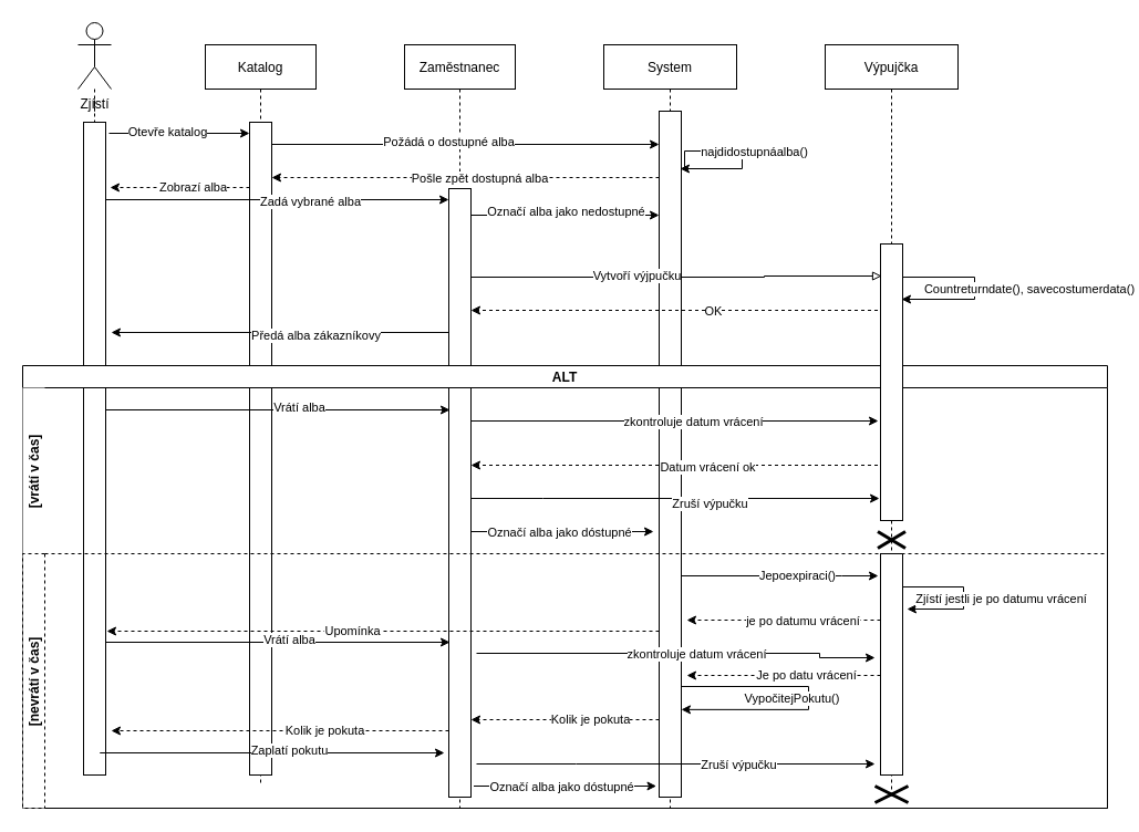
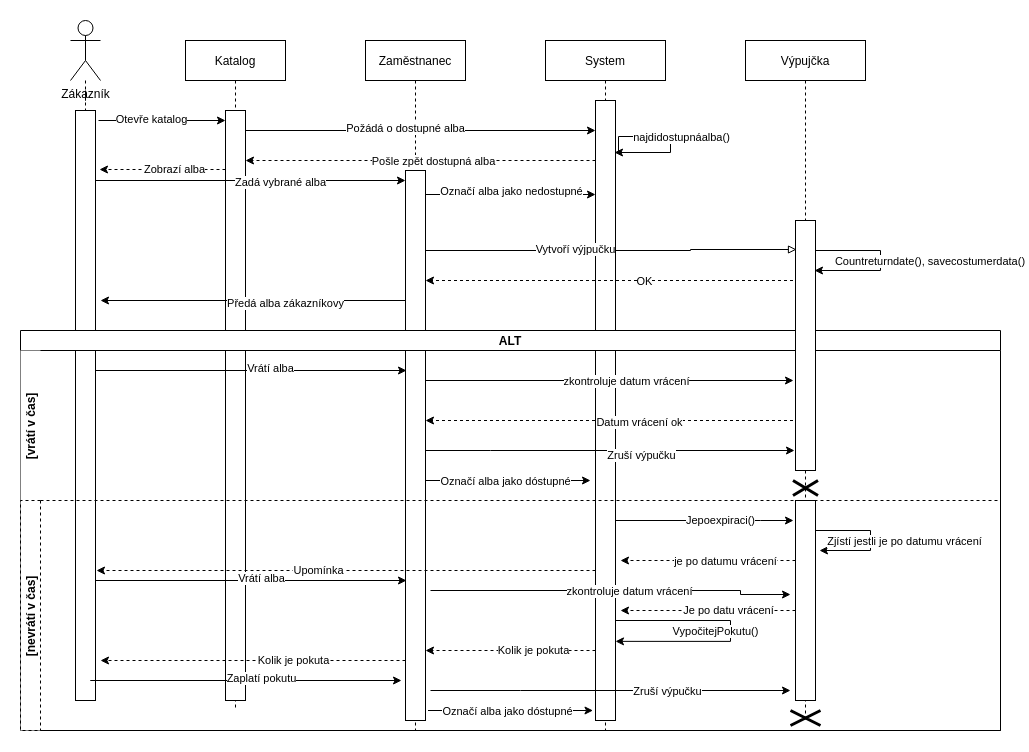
  <mxCell id="0" />
  <mxCell id="1" parent="0" />
  <mxCell id="2" value="Katalog" style="shape=umlLifeline;perimeter=lifelinePerimeter;container=1;collapsible=0;recursiveResize=0;rounded=0;shadow=0;strokeWidth=1;" parent="1" vertex="1"><mxGeometry x="185" y="40" width="100" height="670" as="geometry" /></mxCell>
  <mxCell id="3" value="" style="whiteSpace=wrap;html=1;verticalAlign=top;" vertex="1" parent="2"><mxGeometry x="40" y="70" width="20" height="590" as="geometry" /></mxCell>
  <mxCell id="4" value="Zaměstnanec" style="shape=umlLifeline;perimeter=lifelinePerimeter;container=1;collapsible=0;recursiveResize=0;rounded=0;shadow=0;strokeWidth=1;" parent="1" vertex="1"><mxGeometry x="365" y="40" width="100" height="690" as="geometry" /></mxCell>
  <mxCell id="5" value="" style="rounded=0;whiteSpace=wrap;html=1;" vertex="1" parent="4"><mxGeometry x="40" y="130" width="20" height="550" as="geometry" /></mxCell>
  <mxCell id="6" value="" style="edgeStyle=orthogonalEdgeStyle;rounded=0;orthogonalLoop=1;jettySize=auto;html=1;" edge="1" parent="1" target="3"><mxGeometry relative="1" as="geometry"><mxPoint x="98" y="120" as="sourcePoint" /><Array as="points"><mxPoint x="98" y="120" /></Array></mxGeometry></mxCell>
  <mxCell id="7" value="Otevře katalog" style="edgeLabel;html=1;align=center;verticalAlign=middle;resizable=0;points=[];" vertex="1" connectable="0" parent="6"><mxGeometry x="-0.185" y="2" relative="1" as="geometry"><mxPoint as="offset" /></mxGeometry></mxCell>
  <mxCell id="8" value="" style="edgeStyle=orthogonalEdgeStyle;rounded=0;orthogonalLoop=1;jettySize=auto;html=1;exitX=1;exitY=0.213;exitDx=0;exitDy=0;exitPerimeter=0;" edge="1" parent="1" source="26" target="5"><mxGeometry relative="1" as="geometry"><mxPoint x="110" y="180" as="sourcePoint" /><mxPoint x="400" y="200" as="targetPoint" /><Array as="points"><mxPoint x="95" y="180" /></Array></mxGeometry></mxCell>
  <mxCell id="9" value="Zadá vybrané alba" style="edgeLabel;html=1;align=center;verticalAlign=middle;resizable=0;points=[];" vertex="1" connectable="0" parent="8"><mxGeometry x="0.313" y="-1" relative="1" as="geometry"><mxPoint as="offset" /></mxGeometry></mxCell>
  <mxCell id="10" value="" style="edgeStyle=orthogonalEdgeStyle;rounded=0;orthogonalLoop=1;jettySize=auto;html=1;startArrow=none;startFill=0;endArrow=none;endFill=0;dashed=1;" edge="1" parent="1" source="11" target="26"><mxGeometry relative="1" as="geometry" /></mxCell>
- <mxCell id="11" value="Zjístí" style="shape=umlActor;verticalLabelPosition=bottom;verticalAlign=top;html=1;outlineConnect=0;" vertex="1" parent="1"><mxGeometry x="70" y="20" width="30" height="60" as="geometry" /></mxCell>
+ <mxCell id="11" value="Zákazník" style="shape=umlActor;verticalLabelPosition=bottom;verticalAlign=top;html=1;outlineConnect=0;" vertex="1" parent="1"><mxGeometry x="70" y="20" width="30" height="60" as="geometry" /></mxCell>
  <mxCell id="12" value="System" style="shape=umlLifeline;perimeter=lifelinePerimeter;container=1;collapsible=0;recursiveResize=0;rounded=0;shadow=0;strokeWidth=1;" vertex="1" parent="1"><mxGeometry x="545" y="40" width="120" height="690" as="geometry" /></mxCell>
  <mxCell id="13" value="" style="whiteSpace=wrap;html=1;rounded=0;" vertex="1" parent="12"><mxGeometry x="50" y="60" width="20" height="620" as="geometry" /></mxCell>
  <mxCell id="14" style="edgeStyle=orthogonalEdgeStyle;rounded=0;orthogonalLoop=1;jettySize=auto;html=1;startArrow=none;startFill=0;endArrow=classic;endFill=1;exitX=1.15;exitY=0.082;exitDx=0;exitDy=0;exitPerimeter=0;" edge="1" parent="12" source="13"><mxGeometry relative="1" as="geometry"><mxPoint x="69" y="112" as="targetPoint" /><Array as="points"><mxPoint x="73" y="96" /><mxPoint x="125" y="96" /><mxPoint x="125" y="112" /><mxPoint x="69" y="112" /></Array></mxGeometry></mxCell>
  <mxCell id="15" value="najdidostupnáalba()" style="edgeLabel;html=1;align=center;verticalAlign=middle;resizable=0;points=[];" vertex="1" connectable="0" parent="14"><mxGeometry x="-0.402" relative="1" as="geometry"><mxPoint x="35" as="offset" /></mxGeometry></mxCell>
  <mxCell id="16" value="" style="edgeStyle=orthogonalEdgeStyle;rounded=0;orthogonalLoop=1;jettySize=auto;html=1;dashed=1;" edge="1" parent="1" source="3"><mxGeometry relative="1" as="geometry"><mxPoint x="99" y="169" as="targetPoint" /><Array as="points"><mxPoint x="120" y="169" /><mxPoint x="120" y="169" /></Array></mxGeometry></mxCell>
  <mxCell id="17" value="Zobrazí alba" style="edgeLabel;html=1;align=center;verticalAlign=middle;resizable=0;points=[];" vertex="1" connectable="0" parent="16"><mxGeometry x="-0.17" y="-1" relative="1" as="geometry"><mxPoint as="offset" /></mxGeometry></mxCell>
  <mxCell id="18" style="edgeStyle=orthogonalEdgeStyle;rounded=0;orthogonalLoop=1;jettySize=auto;html=1;" edge="1" parent="1" source="3"><mxGeometry relative="1" as="geometry"><mxPoint x="595" y="130" as="targetPoint" /><Array as="points"><mxPoint x="420" y="130" /><mxPoint x="420" y="130" /></Array></mxGeometry></mxCell>
  <mxCell id="19" value="Požádá o dostupné alba" style="edgeLabel;html=1;align=center;verticalAlign=middle;resizable=0;points=[];" vertex="1" connectable="0" parent="18"><mxGeometry x="-0.091" y="3" relative="1" as="geometry"><mxPoint as="offset" /></mxGeometry></mxCell>
  <mxCell id="20" style="edgeStyle=orthogonalEdgeStyle;rounded=0;orthogonalLoop=1;jettySize=auto;html=1;startArrow=none;startFill=0;endArrow=classic;endFill=1;dashed=1;" edge="1" parent="1" source="13"><mxGeometry relative="1" as="geometry"><mxPoint x="245" y="160" as="targetPoint" /><Array as="points"><mxPoint x="245" y="160" /></Array></mxGeometry></mxCell>
  <mxCell id="21" value="Pošle zpět dostupná alba" style="edgeLabel;html=1;align=center;verticalAlign=middle;resizable=0;points=[];" vertex="1" connectable="0" parent="20"><mxGeometry x="-0.069" relative="1" as="geometry"><mxPoint as="offset" /></mxGeometry></mxCell>
  <mxCell id="22" value="" style="edgeStyle=orthogonalEdgeStyle;rounded=0;orthogonalLoop=1;jettySize=auto;html=1;startArrow=none;startFill=0;endArrow=block;endFill=0;entryX=0.05;entryY=0.116;entryDx=0;entryDy=0;entryPerimeter=0;" edge="1" parent="1" source="5" target="59"><mxGeometry relative="1" as="geometry"><Array as="points"><mxPoint x="690" y="250" /></Array></mxGeometry></mxCell>
  <mxCell id="23" value="Vytvoří výjpučku" style="edgeLabel;html=1;align=center;verticalAlign=middle;resizable=0;points=[];" vertex="1" connectable="0" parent="22"><mxGeometry x="-0.2" y="2" relative="1" as="geometry"><mxPoint as="offset" /></mxGeometry></mxCell>
  <mxCell id="24" style="edgeStyle=orthogonalEdgeStyle;rounded=0;orthogonalLoop=1;jettySize=auto;html=1;startArrow=none;startFill=0;endArrow=classic;endFill=1;" edge="1" parent="1" source="26"><mxGeometry relative="1" as="geometry"><mxPoint x="406" y="370" as="targetPoint" /><Array as="points"><mxPoint x="406" y="370" /></Array></mxGeometry></mxCell>
  <mxCell id="25" value="Vrátí alba" style="edgeLabel;html=1;align=center;verticalAlign=middle;resizable=0;points=[];" vertex="1" connectable="0" parent="24"><mxGeometry x="0.119" y="3" relative="1" as="geometry"><mxPoint as="offset" /></mxGeometry></mxCell>
  <mxCell id="26" value="" style="whiteSpace=wrap;html=1;verticalAlign=top;" vertex="1" parent="1"><mxGeometry x="75" y="110" width="20" height="590" as="geometry" /></mxCell>
  <mxCell id="27" style="edgeStyle=orthogonalEdgeStyle;rounded=0;orthogonalLoop=1;jettySize=auto;html=1;startArrow=none;startFill=0;endArrow=classic;endFill=1;" edge="1" parent="1" source="5"><mxGeometry relative="1" as="geometry"><mxPoint x="595" y="194" as="targetPoint" /><Array as="points"><mxPoint x="500" y="194" /><mxPoint x="500" y="194" /></Array></mxGeometry></mxCell>
  <mxCell id="28" value="Označí alba jako nedostupné" style="edgeLabel;html=1;align=center;verticalAlign=middle;resizable=0;points=[];" vertex="1" connectable="0" parent="27"><mxGeometry x="0.131" y="1" relative="1" as="geometry"><mxPoint x="-11" y="-3" as="offset" /></mxGeometry></mxCell>
  <mxCell id="29" style="edgeStyle=orthogonalEdgeStyle;rounded=0;orthogonalLoop=1;jettySize=auto;html=1;startArrow=none;startFill=0;endArrow=classic;endFill=1;dashed=1;" edge="1" parent="1" source="58"><mxGeometry relative="1" as="geometry"><mxPoint x="425" y="280" as="targetPoint" /><Array as="points"><mxPoint x="700" y="280" /><mxPoint x="700" y="280" /></Array></mxGeometry></mxCell>
  <mxCell id="30" value="OK" style="edgeLabel;html=1;align=center;verticalAlign=middle;resizable=0;points=[];" vertex="1" connectable="0" parent="29"><mxGeometry x="-0.153" relative="1" as="geometry"><mxPoint as="offset" /></mxGeometry></mxCell>
  <mxCell id="31" style="edgeStyle=orthogonalEdgeStyle;rounded=0;orthogonalLoop=1;jettySize=auto;html=1;startArrow=none;startFill=0;endArrow=classic;endFill=1;" edge="1" parent="1" source="5"><mxGeometry relative="1" as="geometry"><mxPoint x="100" y="300" as="targetPoint" /><Array as="points"><mxPoint x="330" y="300" /><mxPoint x="330" y="300" /></Array></mxGeometry></mxCell>
  <mxCell id="32" value="Předá alba zákazníkovy" style="edgeLabel;html=1;align=center;verticalAlign=middle;resizable=0;points=[];" vertex="1" connectable="0" parent="31"><mxGeometry x="-0.207" y="2" relative="1" as="geometry"><mxPoint as="offset" /></mxGeometry></mxCell>
  <mxCell id="33" value="ALT" style="swimlane;childLayout=stackLayout;resizeParent=1;resizeParentMax=0;horizontal=1;startSize=20;horizontalStack=0;" vertex="1" parent="1"><mxGeometry x="20" y="330" width="980" height="400" as="geometry" /></mxCell>
  <mxCell id="34" value="[vrátí v čas]" style="swimlane;startSize=20;horizontal=0;strokeColor=none;" vertex="1" parent="33"><mxGeometry y="20" width="980" height="150" as="geometry" /></mxCell>
  <mxCell id="35" value="[nevrátí v čas]" style="swimlane;startSize=20;horizontal=0;dashed=1;" vertex="1" parent="33"><mxGeometry y="170" width="980" height="230" as="geometry" /></mxCell>
  <mxCell id="36" style="edgeStyle=orthogonalEdgeStyle;rounded=0;orthogonalLoop=1;jettySize=auto;html=1;startArrow=none;startFill=0;endArrow=classic;endFill=1;" edge="1" parent="35"><mxGeometry relative="1" as="geometry"><mxPoint x="75" y="100" as="sourcePoint" /><mxPoint x="386" y="80" as="targetPoint" /><Array as="points"><mxPoint x="75" y="80" /><mxPoint x="386" y="80" /></Array></mxGeometry></mxCell>
  <mxCell id="37" value="Vrátí alba" style="edgeLabel;html=1;align=center;verticalAlign=middle;resizable=0;points=[];" vertex="1" connectable="0" parent="36"><mxGeometry x="0.119" y="3" relative="1" as="geometry"><mxPoint as="offset" /></mxGeometry></mxCell>
  <mxCell id="38" style="edgeStyle=orthogonalEdgeStyle;rounded=0;orthogonalLoop=1;jettySize=auto;html=1;startArrow=none;startFill=0;endArrow=classic;endFill=1;" edge="1" parent="35"><mxGeometry relative="1" as="geometry"><mxPoint x="770" y="94" as="targetPoint" /><mxPoint x="410" y="90" as="sourcePoint" /><Array as="points"><mxPoint x="720" y="90" /><mxPoint x="720" y="94" /></Array></mxGeometry></mxCell>
  <mxCell id="39" value="zkontroluje datum vrácení" style="edgeLabel;html=1;align=center;verticalAlign=middle;resizable=0;points=[];" vertex="1" connectable="0" parent="38"><mxGeometry x="0.236" y="-1" relative="1" as="geometry"><mxPoint x="-27" y="-1" as="offset" /></mxGeometry></mxCell>
  <mxCell id="40" style="edgeStyle=orthogonalEdgeStyle;rounded=0;orthogonalLoop=1;jettySize=auto;html=1;startArrow=none;startFill=0;endArrow=classic;endFill=1;entryX=1;entryY=0.967;entryDx=0;entryDy=0;entryPerimeter=0;" edge="1" parent="35"><mxGeometry relative="1" as="geometry"><mxPoint x="595" y="140.86" as="targetPoint" /><mxPoint x="595" y="120" as="sourcePoint" /><Array as="points"><mxPoint x="710" y="120" /><mxPoint x="710" y="141" /></Array></mxGeometry></mxCell>
  <mxCell id="41" value="VypočitejPokutu()" style="edgeLabel;html=1;align=center;verticalAlign=middle;resizable=0;points=[];" vertex="1" connectable="0" parent="40"><mxGeometry x="-0.211" y="-3" relative="1" as="geometry"><mxPoint y="7" as="offset" /></mxGeometry></mxCell>
  <mxCell id="42" style="edgeStyle=orthogonalEdgeStyle;rounded=0;orthogonalLoop=1;jettySize=auto;html=1;startArrow=none;startFill=0;endArrow=classic;endFill=1;dashed=1;" edge="1" parent="35"><mxGeometry relative="1" as="geometry"><mxPoint x="575" y="150" as="sourcePoint" /><mxPoint x="405" y="150" as="targetPoint" /><Array as="points"><mxPoint x="405" y="150" /></Array></mxGeometry></mxCell>
  <mxCell id="43" value="Kolik je pokuta" style="edgeLabel;html=1;align=center;verticalAlign=middle;resizable=0;points=[];" vertex="1" connectable="0" parent="42"><mxGeometry x="-0.259" y="-1" relative="1" as="geometry"><mxPoint as="offset" /></mxGeometry></mxCell>
  <mxCell id="44" style="edgeStyle=orthogonalEdgeStyle;rounded=0;orthogonalLoop=1;jettySize=auto;html=1;startArrow=none;startFill=0;endArrow=classic;endFill=1;dashed=1;" edge="1" parent="35"><mxGeometry relative="1" as="geometry"><mxPoint x="385" y="160" as="sourcePoint" /><mxPoint x="80" y="160" as="targetPoint" /><Array as="points"><mxPoint x="80" y="160" /></Array></mxGeometry></mxCell>
  <mxCell id="45" value="Kolik je pokuta" style="edgeLabel;html=1;align=center;verticalAlign=middle;resizable=0;points=[];" vertex="1" connectable="0" parent="44"><mxGeometry x="-0.259" y="-1" relative="1" as="geometry"><mxPoint as="offset" /></mxGeometry></mxCell>
  <mxCell id="46" style="edgeStyle=orthogonalEdgeStyle;rounded=0;orthogonalLoop=1;jettySize=auto;html=1;startArrow=none;startFill=0;endArrow=classic;endFill=1;" edge="1" parent="35"><mxGeometry relative="1" as="geometry"><mxPoint x="80" y="180" as="sourcePoint" /><mxPoint x="381" y="180" as="targetPoint" /><Array as="points"><mxPoint x="70" y="180" /><mxPoint x="381" y="180" /></Array></mxGeometry></mxCell>
  <mxCell id="47" value="Zaplatí pokutu" style="edgeLabel;html=1;align=center;verticalAlign=middle;resizable=0;points=[];" vertex="1" connectable="0" parent="46"><mxGeometry x="0.119" y="3" relative="1" as="geometry"><mxPoint as="offset" /></mxGeometry></mxCell>
  <mxCell id="48" style="edgeStyle=orthogonalEdgeStyle;rounded=0;orthogonalLoop=1;jettySize=auto;html=1;startArrow=none;startFill=0;endArrow=classic;endFill=1;entryX=-0.05;entryY=0.92;entryDx=0;entryDy=0;entryPerimeter=0;" edge="1" parent="35"><mxGeometry relative="1" as="geometry"><mxPoint x="770" y="190" as="targetPoint" /><mxPoint x="410" y="190" as="sourcePoint" /><Array as="points"><mxPoint x="500" y="190" /><mxPoint x="500" y="190" /></Array></mxGeometry></mxCell>
  <mxCell id="49" value="Zruší výpučku" style="edgeLabel;html=1;align=center;verticalAlign=middle;resizable=0;points=[];" vertex="1" connectable="0" parent="48"><mxGeometry x="0.164" y="-4" relative="1" as="geometry"><mxPoint x="26" y="-4" as="offset" /></mxGeometry></mxCell>
  <mxCell id="50" style="edgeStyle=orthogonalEdgeStyle;rounded=0;orthogonalLoop=1;jettySize=auto;html=1;startArrow=none;startFill=0;endArrow=classic;endFill=1;" edge="1" parent="35"><mxGeometry relative="1" as="geometry"><mxPoint x="407.5" y="210" as="sourcePoint" /><mxPoint x="572.5" y="210" as="targetPoint" /><Array as="points"><mxPoint x="452.5" y="210" /><mxPoint x="452.5" y="210" /></Array></mxGeometry></mxCell>
  <mxCell id="51" value="Označí alba jako dóstupné" style="edgeLabel;html=1;align=center;verticalAlign=middle;resizable=0;points=[];" vertex="1" connectable="0" parent="50"><mxGeometry x="0.166" y="-2" relative="1" as="geometry"><mxPoint x="-17" y="-2" as="offset" /></mxGeometry></mxCell>
  <mxCell id="52" style="edgeStyle=orthogonalEdgeStyle;rounded=0;orthogonalLoop=1;jettySize=auto;html=1;startArrow=none;startFill=0;endArrow=classic;endFill=1;" edge="1" parent="1" source="5"><mxGeometry relative="1" as="geometry"><mxPoint x="793" y="380" as="targetPoint" /><Array as="points"><mxPoint x="793" y="380" /></Array></mxGeometry></mxCell>
  <mxCell id="53" value="zkontroluje datum vrácení" style="edgeLabel;html=1;align=center;verticalAlign=middle;resizable=0;points=[];" vertex="1" connectable="0" parent="52"><mxGeometry x="0.236" y="-1" relative="1" as="geometry"><mxPoint x="-27" y="-1" as="offset" /></mxGeometry></mxCell>
  <mxCell id="54" style="edgeStyle=orthogonalEdgeStyle;rounded=0;orthogonalLoop=1;jettySize=auto;html=1;startArrow=none;startFill=0;endArrow=classic;endFill=1;dashed=1;" edge="1" parent="1" source="58" target="5"><mxGeometry relative="1" as="geometry"><mxPoint x="430" y="420" as="targetPoint" /><mxPoint x="595" y="410" as="sourcePoint" /><Array as="points"><mxPoint x="500" y="420" /><mxPoint x="500" y="420" /></Array></mxGeometry></mxCell>
  <mxCell id="55" value="Datum vrácení ok" style="edgeLabel;html=1;align=center;verticalAlign=middle;resizable=0;points=[];" vertex="1" connectable="0" parent="54"><mxGeometry x="-0.127" y="1" relative="1" as="geometry"><mxPoint as="offset" /></mxGeometry></mxCell>
  <mxCell id="56" style="edgeStyle=orthogonalEdgeStyle;rounded=0;orthogonalLoop=1;jettySize=auto;html=1;startArrow=none;startFill=0;endArrow=classic;endFill=1;entryX=-0.05;entryY=0.92;entryDx=0;entryDy=0;entryPerimeter=0;" edge="1" parent="1" source="5" target="59"><mxGeometry relative="1" as="geometry"><mxPoint x="595" y="450" as="targetPoint" /><Array as="points"><mxPoint x="490" y="450" /><mxPoint x="490" y="450" /></Array></mxGeometry></mxCell>
  <mxCell id="57" value="Zruší výpučku" style="edgeLabel;html=1;align=center;verticalAlign=middle;resizable=0;points=[];" vertex="1" connectable="0" parent="56"><mxGeometry x="0.164" y="-4" relative="1" as="geometry"><mxPoint as="offset" /></mxGeometry></mxCell>
  <mxCell id="58" value="Výpujčka" style="shape=umlLifeline;perimeter=lifelinePerimeter;container=1;collapsible=0;recursiveResize=0;rounded=0;shadow=0;strokeWidth=1;" vertex="1" parent="1"><mxGeometry x="745" y="40" width="120" height="680" as="geometry" /></mxCell>
  <mxCell id="59" value="" style="rounded=0;whiteSpace=wrap;html=1;" vertex="1" parent="58"><mxGeometry x="50" y="180" width="20" height="250" as="geometry" /></mxCell>
  <mxCell id="60" style="edgeStyle=orthogonalEdgeStyle;rounded=0;orthogonalLoop=1;jettySize=auto;html=1;startArrow=none;startFill=0;endArrow=classic;endFill=1;" edge="1" parent="58" source="59"><mxGeometry relative="1" as="geometry"><mxPoint x="69" y="230" as="targetPoint" /><Array as="points"><mxPoint x="135" y="210" /><mxPoint x="135" y="230" /></Array></mxGeometry></mxCell>
  <mxCell id="61" value="Countreturndate(), savecostumerdata()&amp;nbsp;" style="edgeLabel;html=1;align=center;verticalAlign=middle;resizable=0;points=[];" vertex="1" connectable="0" parent="60"><mxGeometry x="0.306" relative="1" as="geometry"><mxPoint x="64" y="-10" as="offset" /></mxGeometry></mxCell>
  <mxCell id="62" value="" style="shape=umlDestroy;whiteSpace=wrap;html=1;strokeWidth=3;" vertex="1" parent="1"><mxGeometry x="792.5" y="480" width="25" height="15" as="geometry" /></mxCell>
  <mxCell id="63" style="edgeStyle=orthogonalEdgeStyle;rounded=0;orthogonalLoop=1;jettySize=auto;html=1;startArrow=none;startFill=0;endArrow=classic;endFill=1;" edge="1" parent="1" source="69"><mxGeometry relative="1" as="geometry"><mxPoint x="819" y="550" as="targetPoint" /><Array as="points"><mxPoint x="870" y="530" /><mxPoint x="870" y="550" /><mxPoint x="819" y="550" /></Array></mxGeometry></mxCell>
  <mxCell id="64" value="Zjístí jestli je po datumu vrácení" style="edgeLabel;html=1;align=center;verticalAlign=middle;resizable=0;points=[];" vertex="1" connectable="0" parent="63"><mxGeometry x="-0.301" y="1" relative="1" as="geometry"><mxPoint x="44" y="11" as="offset" /></mxGeometry></mxCell>
  <mxCell id="65" style="edgeStyle=orthogonalEdgeStyle;rounded=0;orthogonalLoop=1;jettySize=auto;html=1;startArrow=none;startFill=0;endArrow=classic;endFill=1;dashed=1;" edge="1" parent="1" source="69"><mxGeometry relative="1" as="geometry"><mxPoint x="620" y="560" as="targetPoint" /><Array as="points"><mxPoint x="620" y="560" /></Array></mxGeometry></mxCell>
  <mxCell id="66" value="je po datumu vrácení" style="edgeLabel;html=1;align=center;verticalAlign=middle;resizable=0;points=[];" vertex="1" connectable="0" parent="65"><mxGeometry x="-0.189" relative="1" as="geometry"><mxPoint as="offset" /></mxGeometry></mxCell>
  <mxCell id="67" style="edgeStyle=orthogonalEdgeStyle;rounded=0;orthogonalLoop=1;jettySize=auto;html=1;startArrow=none;startFill=0;endArrow=classic;endFill=1;dashed=1;" edge="1" parent="1" source="69"><mxGeometry relative="1" as="geometry"><mxPoint x="620" y="610" as="targetPoint" /><Array as="points"><mxPoint x="620" y="610" /></Array></mxGeometry></mxCell>
  <mxCell id="68" value="Je po datu vrácení" style="edgeLabel;html=1;align=center;verticalAlign=middle;resizable=0;points=[];" vertex="1" connectable="0" parent="67"><mxGeometry x="-0.223" y="-1" relative="1" as="geometry"><mxPoint as="offset" /></mxGeometry></mxCell>
  <mxCell id="69" value="" style="rounded=0;whiteSpace=wrap;html=1;" vertex="1" parent="1"><mxGeometry x="795" y="500" width="20" height="200" as="geometry" /></mxCell>
  <mxCell id="70" style="edgeStyle=orthogonalEdgeStyle;rounded=0;orthogonalLoop=1;jettySize=auto;html=1;startArrow=none;startFill=0;endArrow=classic;endFill=1;" edge="1" parent="1" source="13"><mxGeometry relative="1" as="geometry"><mxPoint x="793" y="520" as="targetPoint" /><Array as="points"><mxPoint x="760" y="520" /><mxPoint x="760" y="520" /></Array></mxGeometry></mxCell>
  <mxCell id="71" value="Jepoexpiraci()" style="edgeLabel;html=1;align=center;verticalAlign=middle;resizable=0;points=[];" vertex="1" connectable="0" parent="70"><mxGeometry x="0.169" y="1" relative="1" as="geometry"><mxPoint as="offset" /></mxGeometry></mxCell>
  <mxCell id="72" style="edgeStyle=orthogonalEdgeStyle;rounded=0;orthogonalLoop=1;jettySize=auto;html=1;dashed=1;startArrow=none;startFill=0;endArrow=classic;endFill=1;" edge="1" parent="1" source="13"><mxGeometry relative="1" as="geometry"><mxPoint x="96" y="570" as="targetPoint" /><Array as="points"><mxPoint x="96" y="570" /></Array></mxGeometry></mxCell>
  <mxCell id="73" value="Upomínka" style="edgeLabel;html=1;align=center;verticalAlign=middle;resizable=0;points=[];" vertex="1" connectable="0" parent="72"><mxGeometry x="0.114" y="-1" relative="1" as="geometry"><mxPoint as="offset" /></mxGeometry></mxCell>
  <mxCell id="74" style="edgeStyle=orthogonalEdgeStyle;rounded=0;orthogonalLoop=1;jettySize=auto;html=1;startArrow=none;startFill=0;endArrow=classic;endFill=1;" edge="1" parent="1" source="5"><mxGeometry relative="1" as="geometry"><mxPoint x="590" y="480" as="targetPoint" /><Array as="points"><mxPoint x="470" y="480" /><mxPoint x="470" y="480" /></Array></mxGeometry></mxCell>
  <mxCell id="75" value="Označí alba jako dóstupné" style="edgeLabel;html=1;align=center;verticalAlign=middle;resizable=0;points=[];" vertex="1" connectable="0" parent="74"><mxGeometry x="0.166" y="-2" relative="1" as="geometry"><mxPoint x="-17" y="-2" as="offset" /></mxGeometry></mxCell>
  <mxCell id="76" value="" style="shape=umlDestroy;whiteSpace=wrap;html=1;strokeWidth=3;" vertex="1" parent="1"><mxGeometry x="790" y="710" width="30" height="15" as="geometry" /></mxCell>
